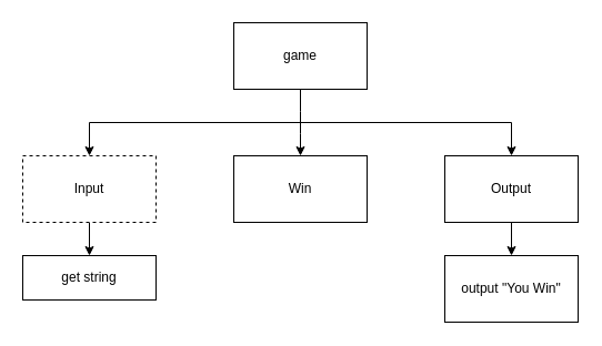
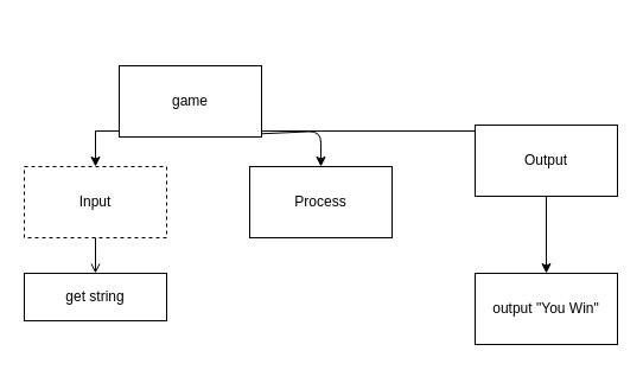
  <mxCell id="0" />
  <mxCell id="1" parent="0" />
  <mxCell id="2" style="edgeStyle=none;html=1;exitX=0.5;exitY=1;exitDx=0;exitDy=0;" edge="1" parent="1" source="5" target="8"><mxGeometry relative="1" as="geometry"><Array as="points"><mxPoint x="270" y="110" /></Array></mxGeometry></mxCell>
  <mxCell id="3" style="edgeStyle=none;html=1;entryX=0.5;entryY=0;entryDx=0;entryDy=0;rounded=0;" edge="1" parent="1" target="10"><mxGeometry relative="1" as="geometry"><mxPoint x="270" y="110" as="sourcePoint" /><Array as="points"><mxPoint x="460" y="110" /></Array></mxGeometry></mxCell>
  <mxCell id="4" style="edgeStyle=none;rounded=0;html=1;entryX=0.5;entryY=0;entryDx=0;entryDy=0;" edge="1" parent="1" target="7"><mxGeometry relative="1" as="geometry"><mxPoint x="270" y="110" as="sourcePoint" /><Array as="points"><mxPoint x="80" y="110" /></Array></mxGeometry></mxCell>
- <mxCell id="5" value="game" style="rounded=0;whiteSpace=wrap;html=1;" vertex="1" parent="1"><mxGeometry x="210" y="20" width="120" height="60" as="geometry" /></mxCell>
- <mxCell id="6" style="edgeStyle=none;rounded=0;html=1;exitX=0.5;exitY=1;exitDx=0;exitDy=0;entryX=0.5;entryY=0;entryDx=0;entryDy=0;" edge="1" parent="1" source="7" target="12"><mxGeometry relative="1" as="geometry" /></mxCell>
+ <mxCell id="5" value="game" style="rounded=0;whiteSpace=wrap;html=1;" vertex="1" parent="1"><mxGeometry x="100" y="55" width="120" height="60" as="geometry" /></mxCell>
+ <mxCell id="6" style="edgeStyle=none;rounded=0;html=1;exitX=0.5;exitY=1;exitDx=0;exitDy=0;entryX=0.5;entryY=0;entryDx=0;entryDy=0;endArrow=open;" edge="1" parent="1" source="7" target="12"><mxGeometry relative="1" as="geometry" /></mxCell>
  <mxCell id="7" value="Input" style="rounded=0;whiteSpace=wrap;html=1;dashed=1;" vertex="1" parent="1"><mxGeometry x="20" y="140" width="120" height="60" as="geometry" /></mxCell>
- <mxCell id="8" value="Win" style="rounded=0;whiteSpace=wrap;html=1;" vertex="1" parent="1"><mxGeometry x="210" y="140" width="120" height="60" as="geometry" /></mxCell>
+ <mxCell id="8" value="Process" style="rounded=0;whiteSpace=wrap;html=1;" vertex="1" parent="1"><mxGeometry x="210" y="140" width="120" height="60" as="geometry" /></mxCell>
  <mxCell id="9" style="edgeStyle=none;rounded=0;html=1;exitX=0.5;exitY=1;exitDx=0;exitDy=0;entryX=0.5;entryY=0;entryDx=0;entryDy=0;" edge="1" parent="1" source="10" target="11"><mxGeometry relative="1" as="geometry" /></mxCell>
- <mxCell id="10" value="Output" style="rounded=0;whiteSpace=wrap;html=1;" vertex="1" parent="1"><mxGeometry x="400" y="140" width="120" height="60" as="geometry" /></mxCell>
+ <mxCell id="10" value="Output" style="rounded=0;whiteSpace=wrap;html=1;" vertex="1" parent="1"><mxGeometry x="400" y="105" width="120" height="60" as="geometry" /></mxCell>
  <mxCell id="11" value="output &quot;You Win&quot;" style="rounded=0;whiteSpace=wrap;html=1;" vertex="1" parent="1"><mxGeometry x="400" y="230" width="120" height="60" as="geometry" /></mxCell>
  <mxCell id="12" value="get string" style="rounded=0;whiteSpace=wrap;html=1;" vertex="1" parent="1"><mxGeometry x="20" y="230" width="120" height="40" as="geometry" /></mxCell>
